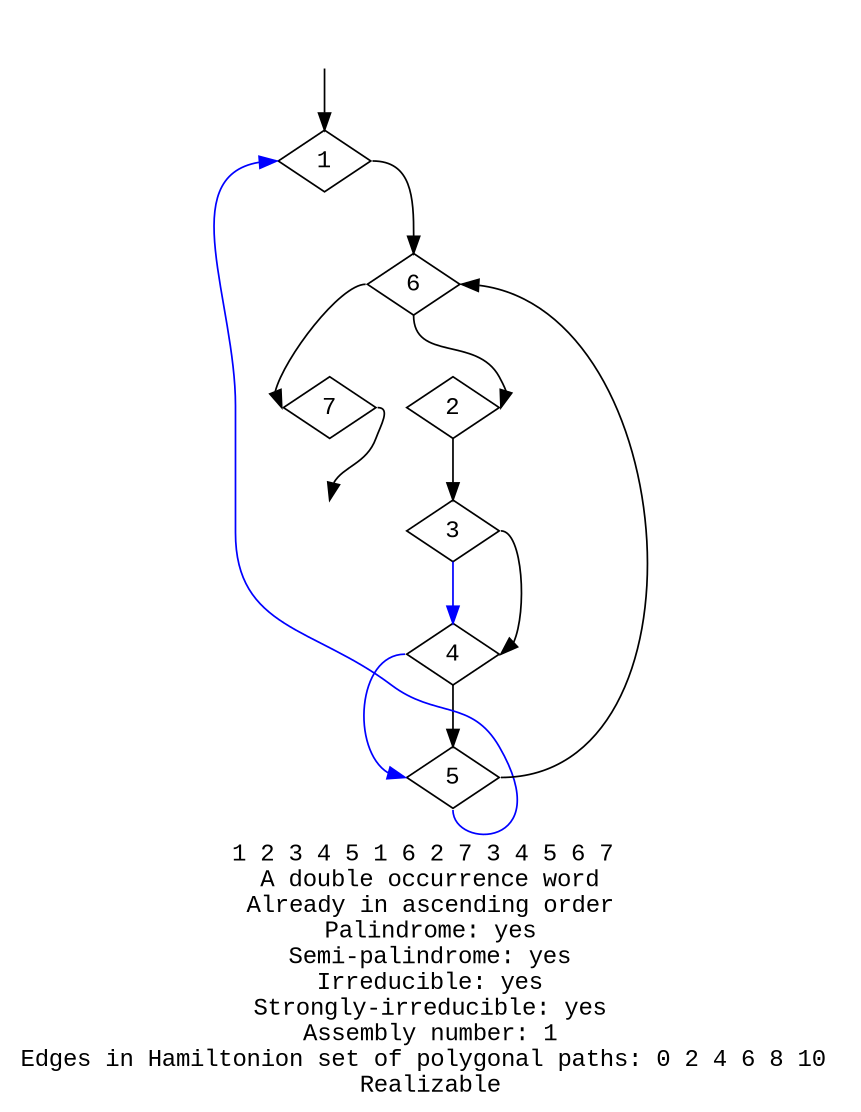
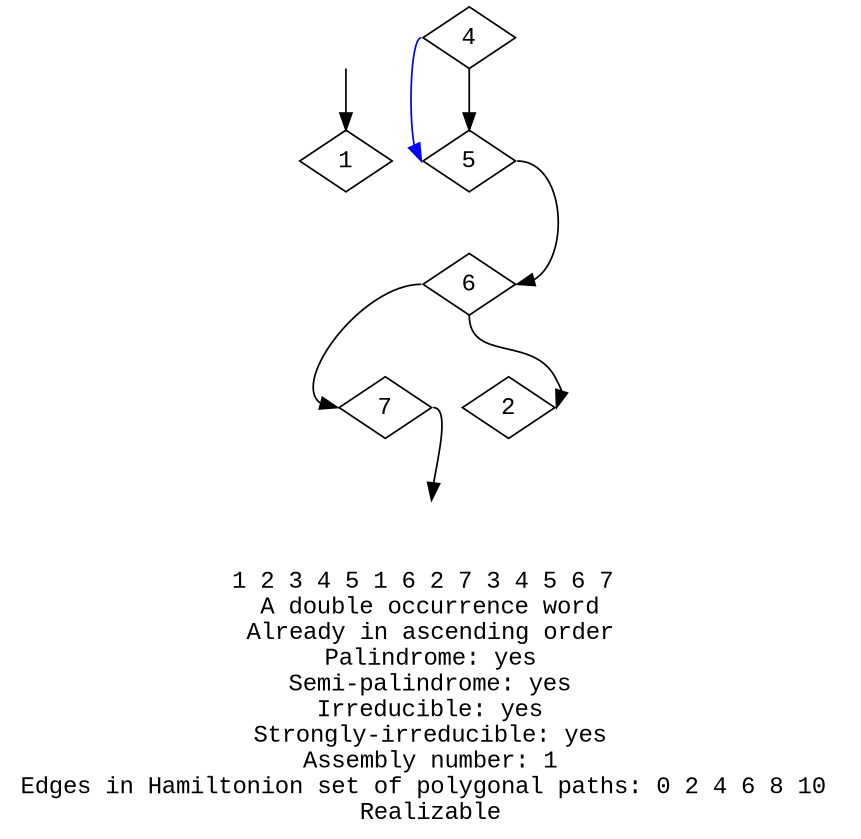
  digraph {
    fontname="Liberation Mono"
    label="1 2 3 4 5 1 6 2 7 3 4 5 6 7 \nA double occurrence word\nAlready in ascending order\nPalindrome: yes\nSemi-palindrome: yes\nIrreducible: yes\nStrongly-irreducible: yes\nAssembly number: 1\nEdges in Hamiltonion set of polygonal paths: 0 2 4 6 8 10 \nRealizable\n"
    node [fontname="Liberation Mono" shape=diamond]
    edge [fontname="Liberation Mono" headport=n tailport=s]
    a [style=invis]
    1
    6
    b [style=invis]
    2
-   3
    7
    4
    5
    a -> 1
-   1 -> 6 [tailport=e]
    6 -> 2 [color=black headport=e]
    6 -> 7 [headport=w tailport=w]
-   2 -> 3
-   3 -> 4 [color=blue]
-   3 -> 4 [headport=e tailport=e]
    7 -> b [tailport=e]
    4 -> 5
    4 -> 5 [color=blue headport=w tailport=w]
-   5 -> 1 [color=blue headport=w]
    5 -> 6 [headport=e tailport=e]
  }
